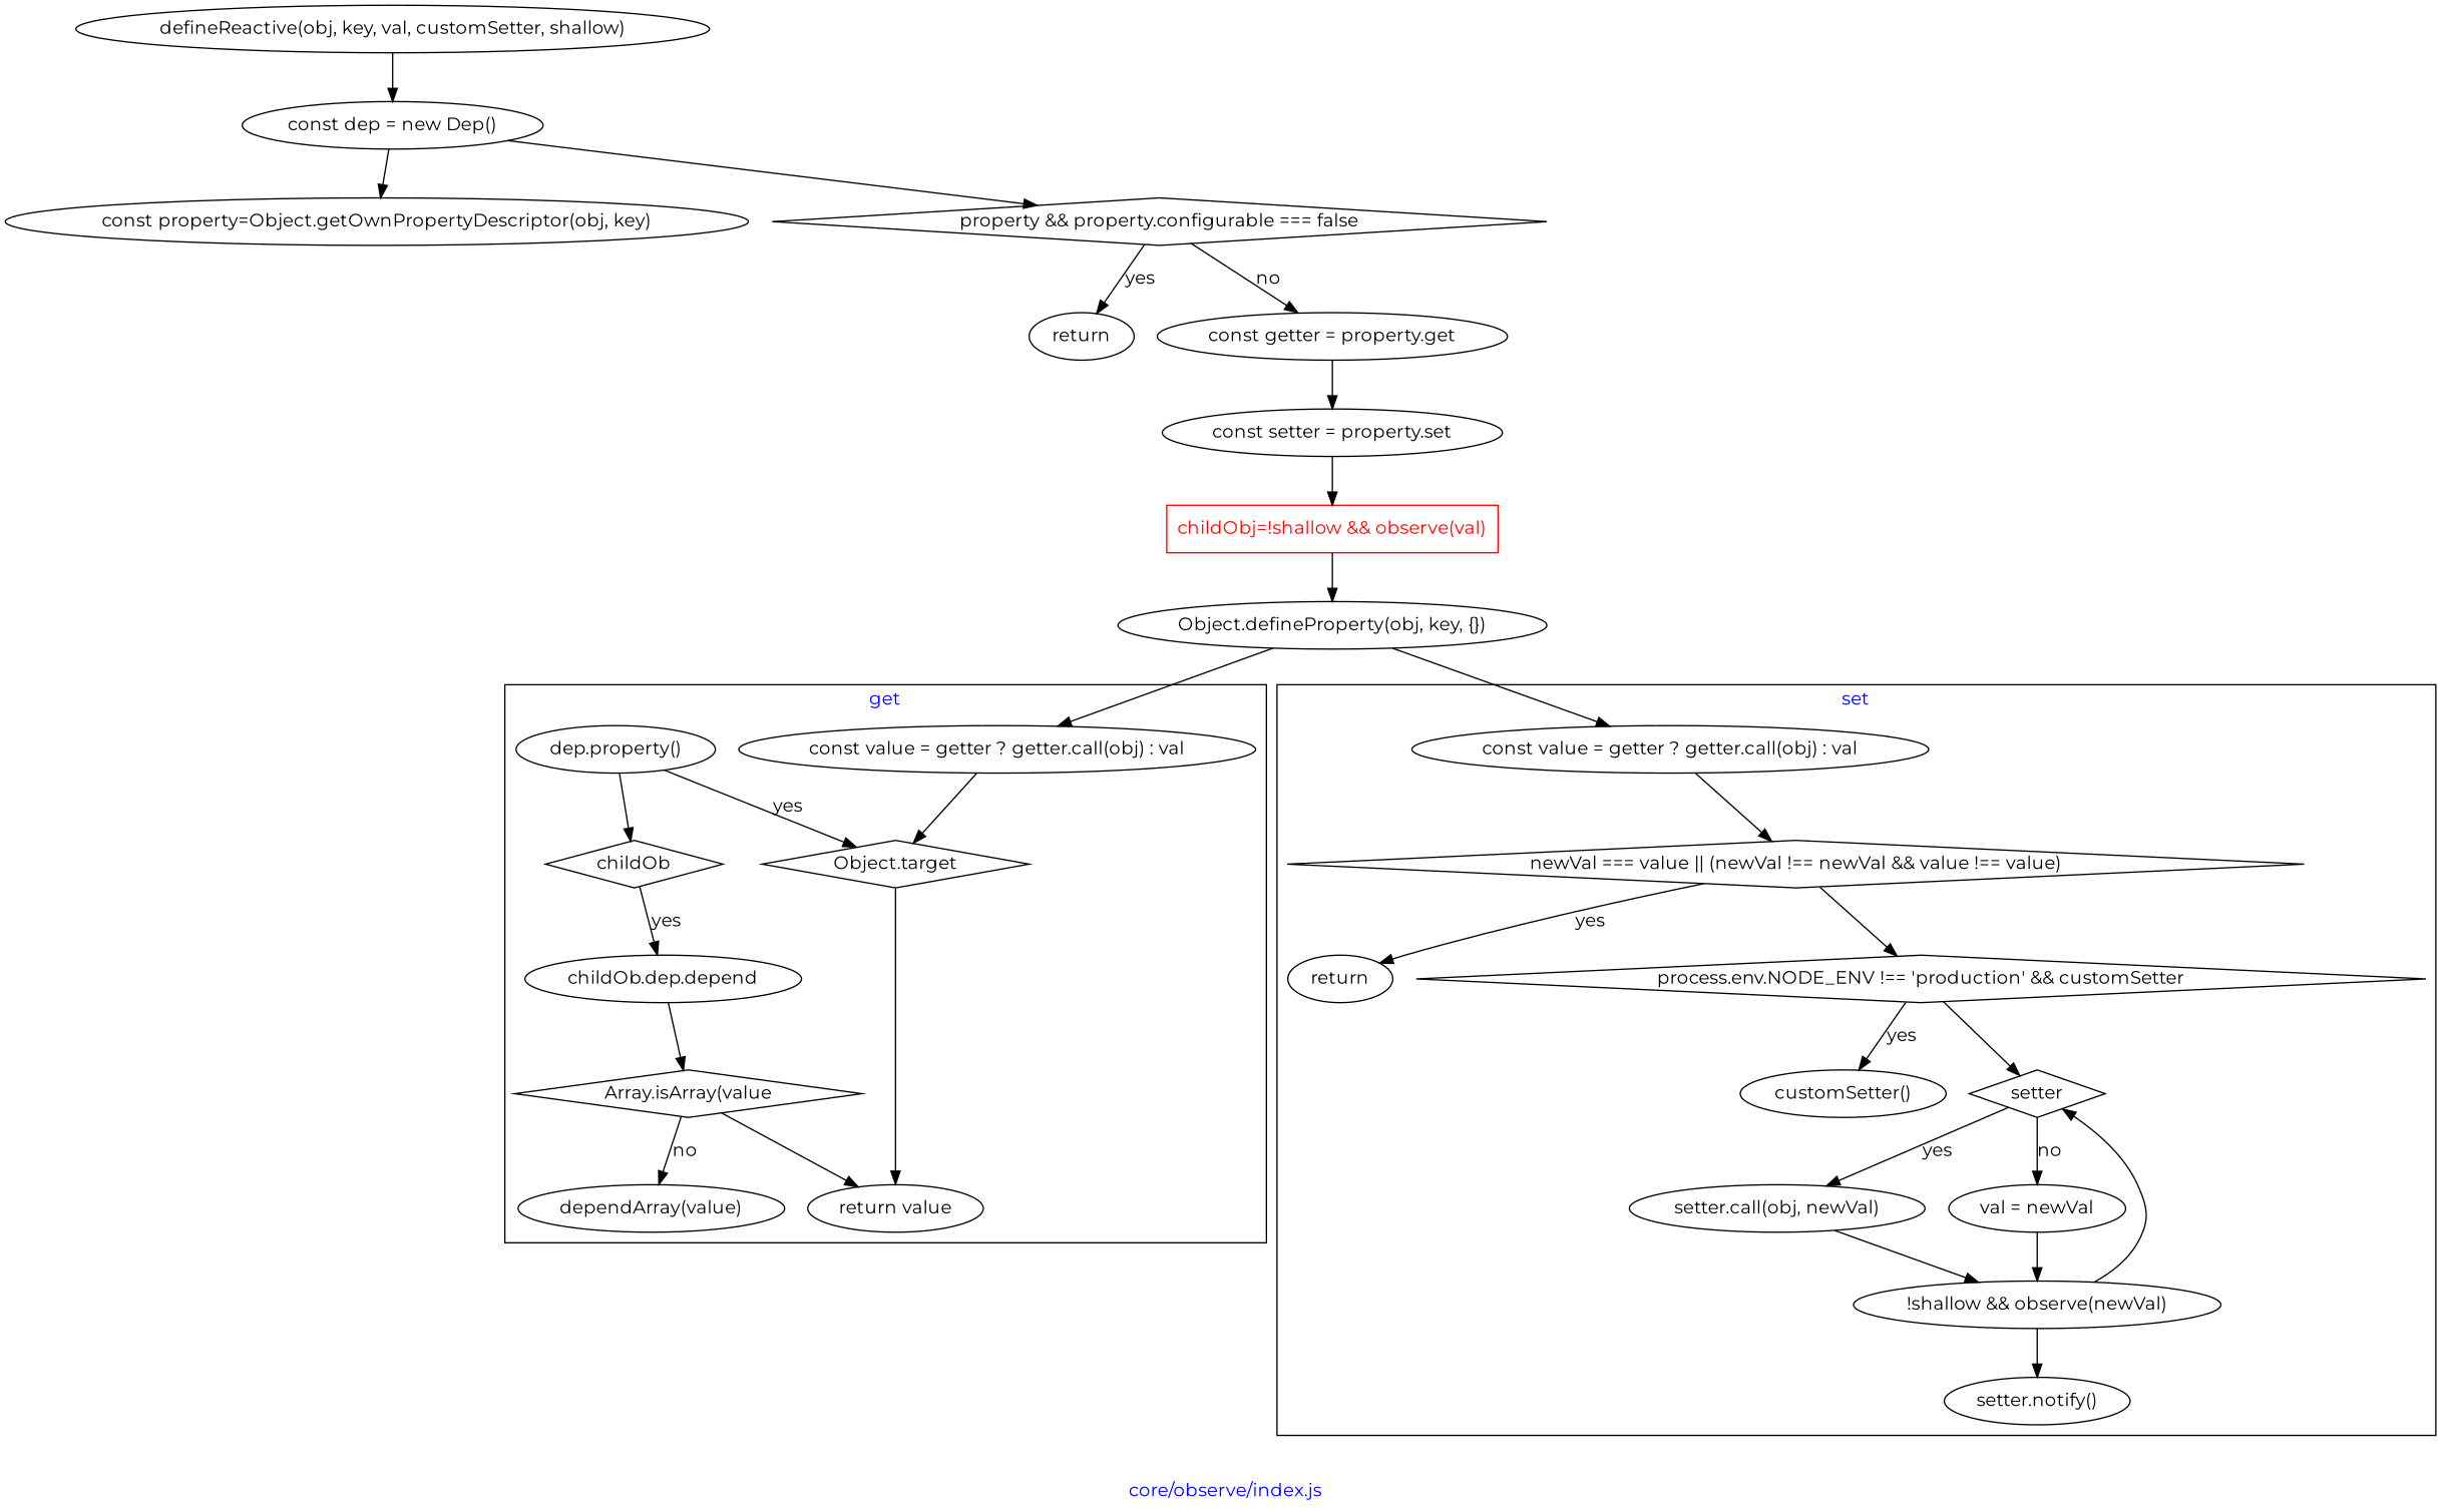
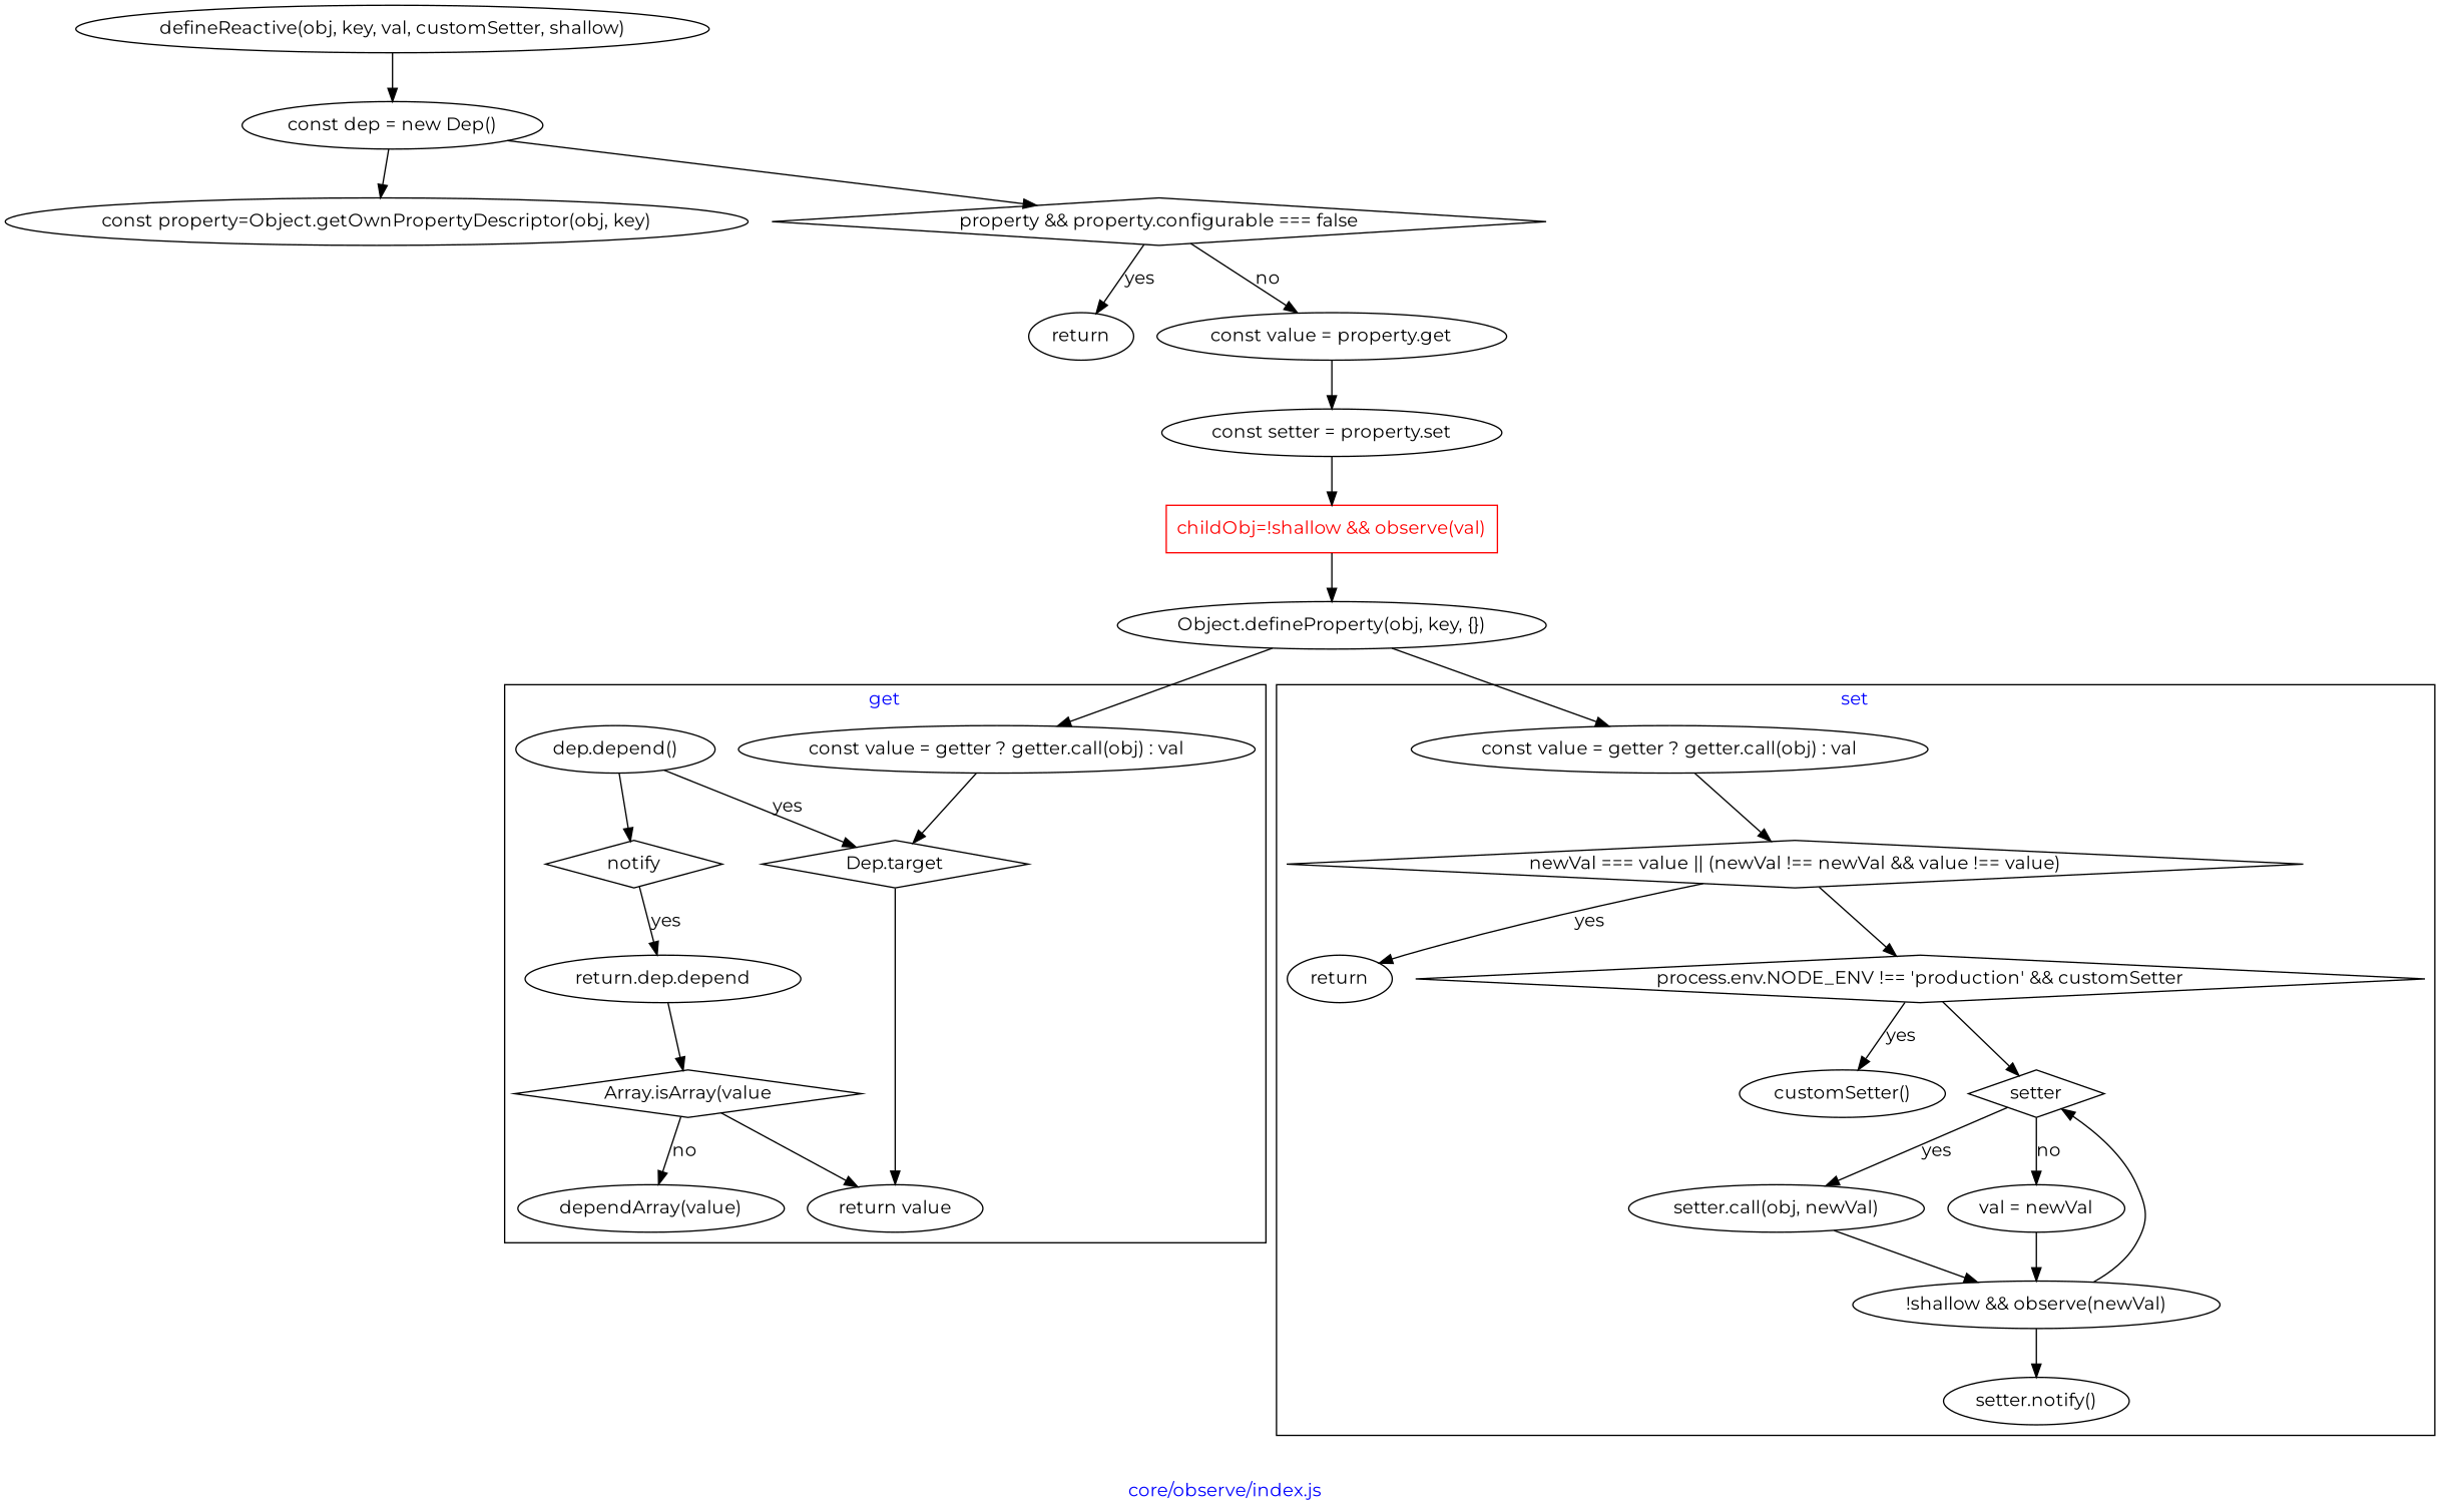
  digraph {
    fontcolor=blue
    fontname=Montserrat
    label="core/observe/index.js"
    node [fontname=Montserrat]
    edge [fontname=Montserrat]
    n1 [label="const value = getter ? getter.call(obj) : val"]
-   n2 [label="Object.target" shape=diamond]
+   n2 [label="Dep.target" shape=diamond]
    n3 [label="return value"]
-   n4 [label="dep.property()"]
-   n5 [label=childOb shape=diamond]
-   n6 [label="childOb.dep.depend"]
+   n4 [label="dep.depend()"]
+   n5 [label=notify shape=diamond]
+   n6 [label="return.dep.depend"]
    n7 [label="Array.isArray(value" shape=diamond]
    n8 [label="dependArray(value)"]
    n9 [label="const value = getter ? getter.call(obj) : val"]
    n10 [label="newVal === value || (newVal !== newVal && value !== value)" shape=diamond]
    n11 [label=return]
    n12 [label="process.env.NODE_ENV !== 'production' && customSetter" shape=diamond]
    n13 [label="customSetter()"]
    n14 [label=setter shape=diamond]
    n15 [label="setter.call(obj, newVal)"]
    n16 [label="val = newVal"]
    n17 [label="!shallow && observe(newVal)"]
    n18 [label="setter.notify()"]
    n19 [label="defineReactive(obj, key, val, customSetter, shallow)"]
    n20 [label="const dep = new Dep()"]
    n21 [label="const property=Object.getOwnPropertyDescriptor(obj, key)"]
    n22 [label="property && property.configurable === false" shape=diamond]
    n23 [label=return]
-   n24 [label="const getter = property.get"]
+   n24 [label="const value = property.get"]
    n25 [label="const setter = property.set"]
    n26 [color=red fontcolor=red label="childObj=!shallow && observe(val)" shape=rect]
    n27 [label="Object.defineProperty(obj, key, {})"]
    subgraph cluster_1 {
      label=get
      n1
      n2
      n3
      n4
      n5
      n6
      n7
      n8
    }
    subgraph cluster_2 {
      label=set
      n9
      n10
      n11
      n12
      n13
      n14
      n15
      n16
      n17
      n18
    }
    n1 -> n2
    n2 -> n3
    n4 -> n2 [label=yes]
    n4 -> n5
    n5 -> n6 [label=yes]
    n6 -> n7
    n7 -> n3
    n7 -> n8 [label=no]
    n9 -> n10
    n10 -> n11 [label=yes]
    n10 -> n12
    n12 -> n13 [label=yes]
    n12 -> n14
    n14 -> n15 [label=yes]
    n14 -> n16 [label=no]
    n15 -> n17
    n16 -> n17
    n17 -> n14
    n17 -> n18
    n19 -> n20
    n20 -> n21
    n20 -> n22
    n22 -> n23 [label=yes]
    n22 -> n24 [label=no]
    n24 -> n25
    n25 -> n26
    n26 -> n27
    n27 -> n1
    n27 -> n9
  }
